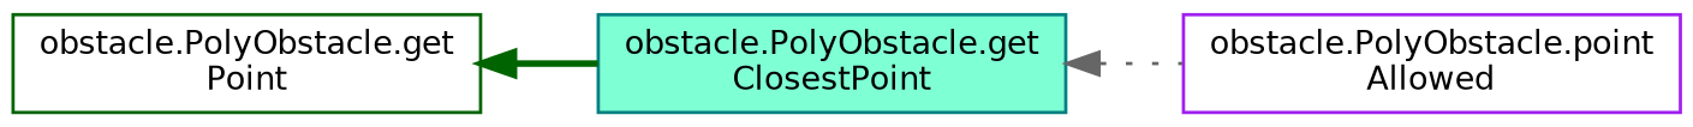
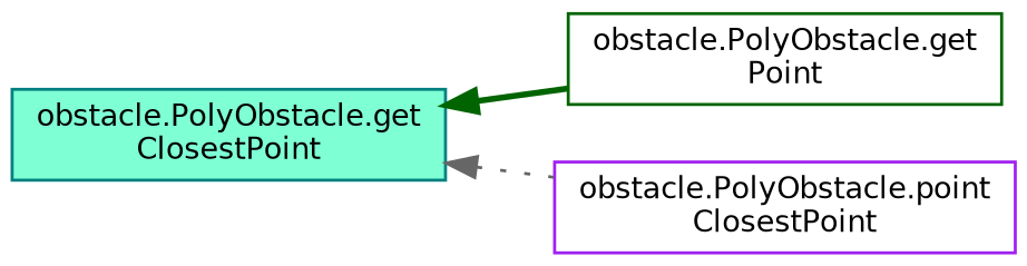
  digraph {
    rankdir=LR
    node [fillcolor=white fontname=Helvetica fontsize=10 shape=record style=filled]
    edge [dir=back fontname=Helvetica fontsize=10 labelfontname=Helvetica labelfontsize=10]
    n1 [color=teal fillcolor=aquamarine fontcolor=black height=0.2 label="obstacle.PolyObstacle.get\lClosestPoint" width=0.4]
    n2 [color=darkgreen height=0.2 label="obstacle.PolyObstacle.get\lPoint" width=0.4]
-   n3 [color=purple height=0.2 label="obstacle.PolyObstacle.point\lAllowed" width=0.4]
-   n2 -> n1 [color=darkgreen style=bold]
+   n3 [color=purple height=0.2 label="obstacle.PolyObstacle.point\lClosestPoint" width=0.4]
+   n1 -> n2 [color=darkgreen style=bold]
    n1 -> n3 [color=gray40 style=dotted]
  }
